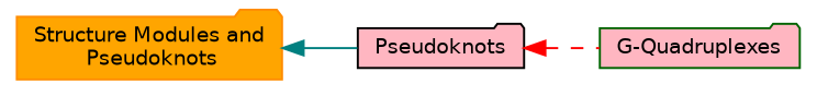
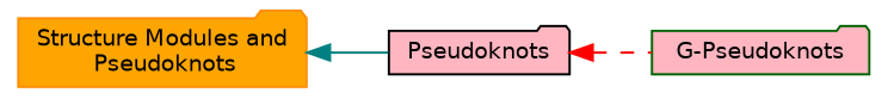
  digraph {
    rankdir=LR
    node [fillcolor=lightpink fontname=Helvetica fontsize=10 shape=folder style=filled]
    edge [dir=back fontname=Helvetica fontsize=10 labelfontname=Helvetica labelfontsize=10 shape=plaintext]
-   n1 [color=darkgreen height=0.2 label="G-Quadruplexes" width=0.4]
+   n1 [color=darkgreen height=0.2 label="G-Pseudoknots" width=0.4]
    n2 [color=darkorange fillcolor=orange fontcolor=black height=0.2 label="Structure Modules and\l Pseudoknots" width=0.4]
    n3 [color=black height=0.2 label=Pseudoknots width=0.4]
    n2 -> n3 [color=teal style=solid]
    n3 -> n1 [color=red style=dashed]
  }
